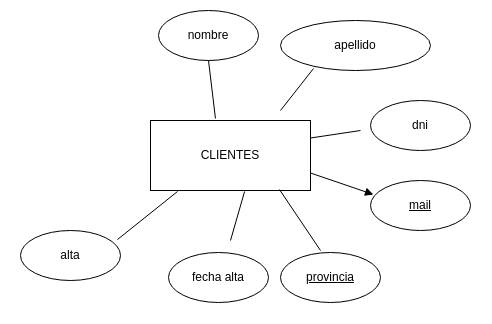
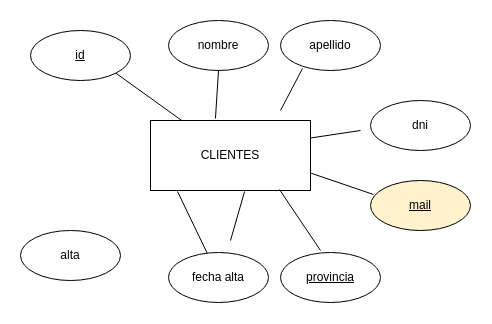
  <mxCell id="0" />
  <mxCell id="1" parent="0" />
  <mxCell id="2" value="CLIENTES" style="rounded=0;whiteSpace=wrap;html=1;" vertex="1" parent="1"><mxGeometry x="150" y="120" width="160" height="70" as="geometry" /></mxCell>
- <mxCell id="4" value="nombre" style="ellipse;whiteSpace=wrap;html=1;" vertex="1" parent="1"><mxGeometry x="158" y="10" width="100" height="50" as="geometry" /></mxCell>
- <mxCell id="5" value="apellido" style="ellipse;whiteSpace=wrap;html=1;" vertex="1" parent="1"><mxGeometry x="280" y="20" width="150" height="50" as="geometry" /></mxCell>
+ <mxCell id="3" value="&lt;u&gt;id&lt;/u&gt;" style="ellipse;whiteSpace=wrap;html=1;" vertex="1" parent="1"><mxGeometry x="30" y="30" width="100" height="50" as="geometry" /></mxCell>
+ <mxCell id="4" value="nombre" style="ellipse;whiteSpace=wrap;html=1;" vertex="1" parent="1"><mxGeometry x="168" y="20" width="100" height="50" as="geometry" /></mxCell>
+ <mxCell id="5" value="apellido" style="ellipse;whiteSpace=wrap;html=1;" vertex="1" parent="1"><mxGeometry x="280" y="20" width="100" height="50" as="geometry" /></mxCell>
  <mxCell id="6" value="alta" style="ellipse;whiteSpace=wrap;html=1;" vertex="1" parent="1"><mxGeometry x="20" y="230" width="100" height="50" as="geometry" /></mxCell>
  <mxCell id="7" value="fecha alta" style="ellipse;whiteSpace=wrap;html=1;" vertex="1" parent="1"><mxGeometry x="168" y="252" width="100" height="50" as="geometry" /></mxCell>
  <mxCell id="8" value="&lt;u&gt;provincia&lt;/u&gt;" style="ellipse;whiteSpace=wrap;html=1;" vertex="1" parent="1"><mxGeometry x="280" y="252" width="100" height="50" as="geometry" /></mxCell>
  <mxCell id="9" value="dni" style="ellipse;whiteSpace=wrap;html=1;" vertex="1" parent="1"><mxGeometry x="370" y="100" width="100" height="50" as="geometry" /></mxCell>
- <mxCell id="10" value="&lt;u&gt;mail&lt;/u&gt;" style="ellipse;whiteSpace=wrap;html=1;" vertex="1" parent="1"><mxGeometry x="370" y="180" width="100" height="50" as="geometry" /></mxCell>
+ <mxCell id="10" value="&lt;u&gt;mail&lt;/u&gt;" style="ellipse;whiteSpace=wrap;html=1;fillColor=#fff2cc;" vertex="1" parent="1"><mxGeometry x="370" y="180" width="100" height="50" as="geometry" /></mxCell>
+ <mxCell id="11" value="" style="endArrow=none;html=1;rounded=0;entryX=1;entryY=1;entryDx=0;entryDy=0;" edge="1" parent="1" source="2" target="3"><mxGeometry width="50" height="50" relative="1" as="geometry"><mxPoint x="390" y="200" as="sourcePoint" /><mxPoint x="440" y="150" as="targetPoint" /></mxGeometry></mxCell>
  <mxCell id="12" value="" style="endArrow=none;html=1;rounded=0;entryX=0.5;entryY=1;entryDx=0;entryDy=0;exitX=0.406;exitY=-0.029;exitDx=0;exitDy=0;exitPerimeter=0;" edge="1" parent="1" source="2" target="4"><mxGeometry width="50" height="50" relative="1" as="geometry"><mxPoint x="191" y="130" as="sourcePoint" /><mxPoint x="125" y="83" as="targetPoint" /></mxGeometry></mxCell>
  <mxCell id="13" value="" style="endArrow=none;html=1;rounded=0;entryX=0.22;entryY=0.96;entryDx=0;entryDy=0;entryPerimeter=0;" edge="1" parent="1" target="5"><mxGeometry width="50" height="50" relative="1" as="geometry"><mxPoint x="280" y="110" as="sourcePoint" /><mxPoint x="135" y="93" as="targetPoint" /></mxGeometry></mxCell>
  <mxCell id="14" value="" style="endArrow=none;html=1;rounded=0;entryX=1;entryY=0.25;entryDx=0;entryDy=0;" edge="1" parent="1" target="2"><mxGeometry width="50" height="50" relative="1" as="geometry"><mxPoint x="360" y="130" as="sourcePoint" /><mxPoint x="145" y="103" as="targetPoint" /></mxGeometry></mxCell>
- <mxCell id="15" value="" style="endArrow=block;html=1;rounded=0;exitX=1;exitY=0.75;exitDx=0;exitDy=0;entryX=0.03;entryY=0.28;entryDx=0;entryDy=0;entryPerimeter=0;" edge="1" parent="1" source="2" target="10"><mxGeometry width="50" height="50" relative="1" as="geometry"><mxPoint x="390" y="200" as="sourcePoint" /><mxPoint x="440" y="150" as="targetPoint" /></mxGeometry></mxCell>
+ <mxCell id="15" value="" style="endArrow=none;html=1;rounded=0;exitX=1;exitY=0.75;exitDx=0;exitDy=0;entryX=0.03;entryY=0.28;entryDx=0;entryDy=0;entryPerimeter=0;" edge="1" parent="1" source="2" target="10"><mxGeometry width="50" height="50" relative="1" as="geometry"><mxPoint x="390" y="200" as="sourcePoint" /><mxPoint x="440" y="150" as="targetPoint" /></mxGeometry></mxCell>
  <mxCell id="16" value="" style="endArrow=none;html=1;rounded=0;exitX=0.806;exitY=0.986;exitDx=0;exitDy=0;exitPerimeter=0;" edge="1" parent="1" source="2"><mxGeometry width="50" height="50" relative="1" as="geometry"><mxPoint x="320" y="183" as="sourcePoint" /><mxPoint x="320" y="250" as="targetPoint" /></mxGeometry></mxCell>
  <mxCell id="17" value="" style="endArrow=none;html=1;rounded=0;exitX=0.588;exitY=1.014;exitDx=0;exitDy=0;exitPerimeter=0;" edge="1" parent="1" source="2"><mxGeometry width="50" height="50" relative="1" as="geometry"><mxPoint x="330" y="193" as="sourcePoint" /><mxPoint x="230" y="240" as="targetPoint" /></mxGeometry></mxCell>
- <mxCell id="18" value="" style="endArrow=none;html=1;rounded=0;exitX=0.169;exitY=1.014;exitDx=0;exitDy=0;exitPerimeter=0;entryX=0.97;entryY=0.18;entryDx=0;entryDy=0;entryPerimeter=0;" edge="1" parent="1" source="2" target="6"><mxGeometry width="50" height="50" relative="1" as="geometry"><mxPoint x="254" y="201" as="sourcePoint" /><mxPoint x="240" y="250" as="targetPoint" /></mxGeometry></mxCell>
+ <mxCell id="18" value="" style="endArrow=none;html=1;rounded=0;exitX=0.169;exitY=1.014;exitDx=0;exitDy=0;exitPerimeter=0;" edge="1" parent="1" source="2" target="7"><mxGeometry width="50" height="50" relative="1" as="geometry"><mxPoint x="254" y="201" as="sourcePoint" /><mxPoint x="240" y="250" as="targetPoint" /></mxGeometry></mxCell>
